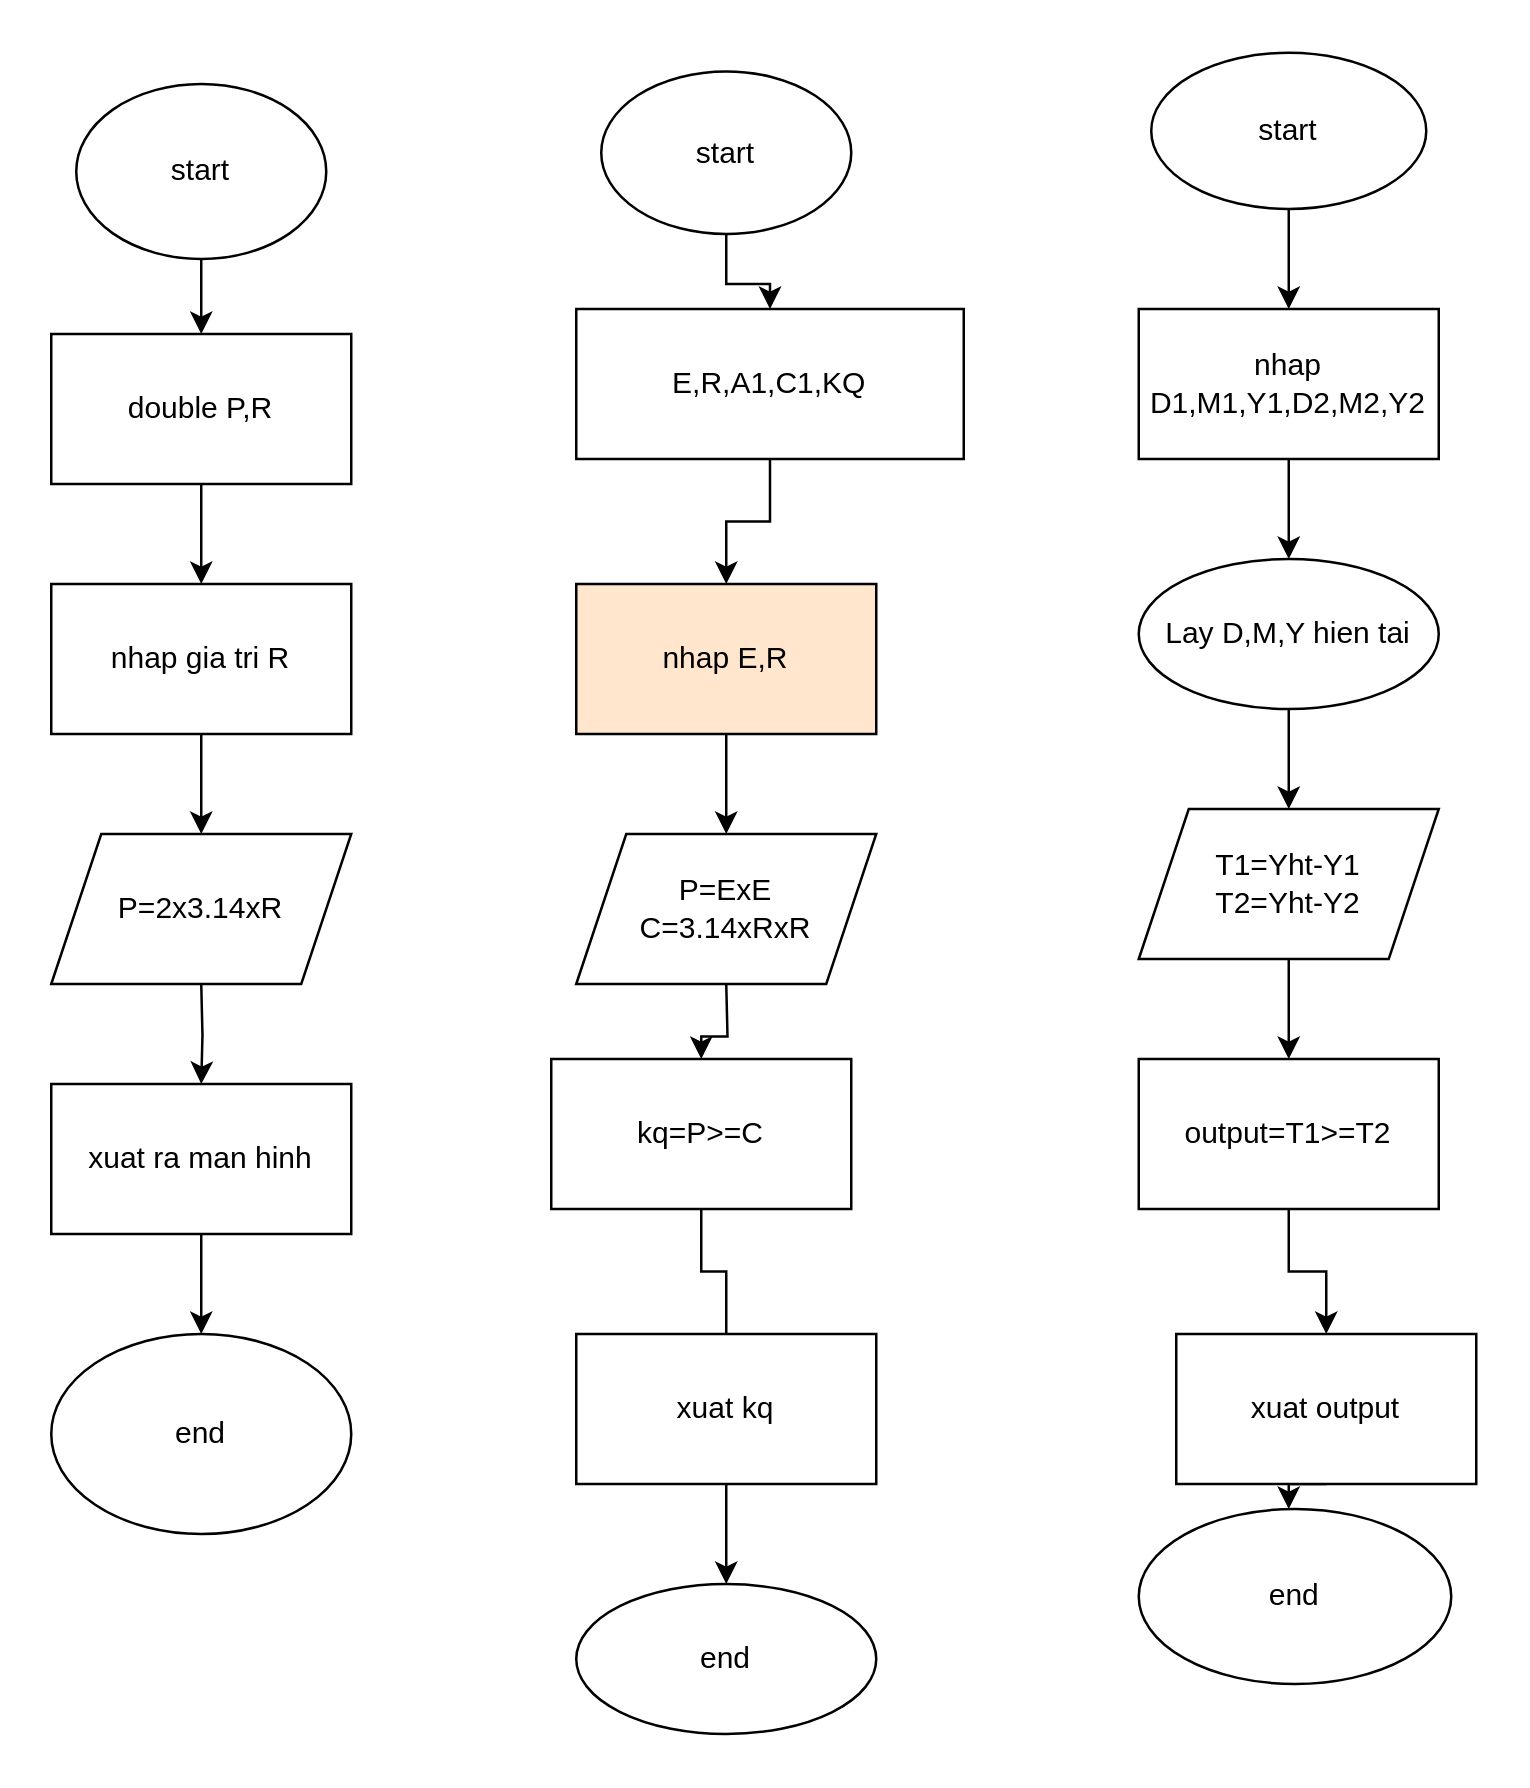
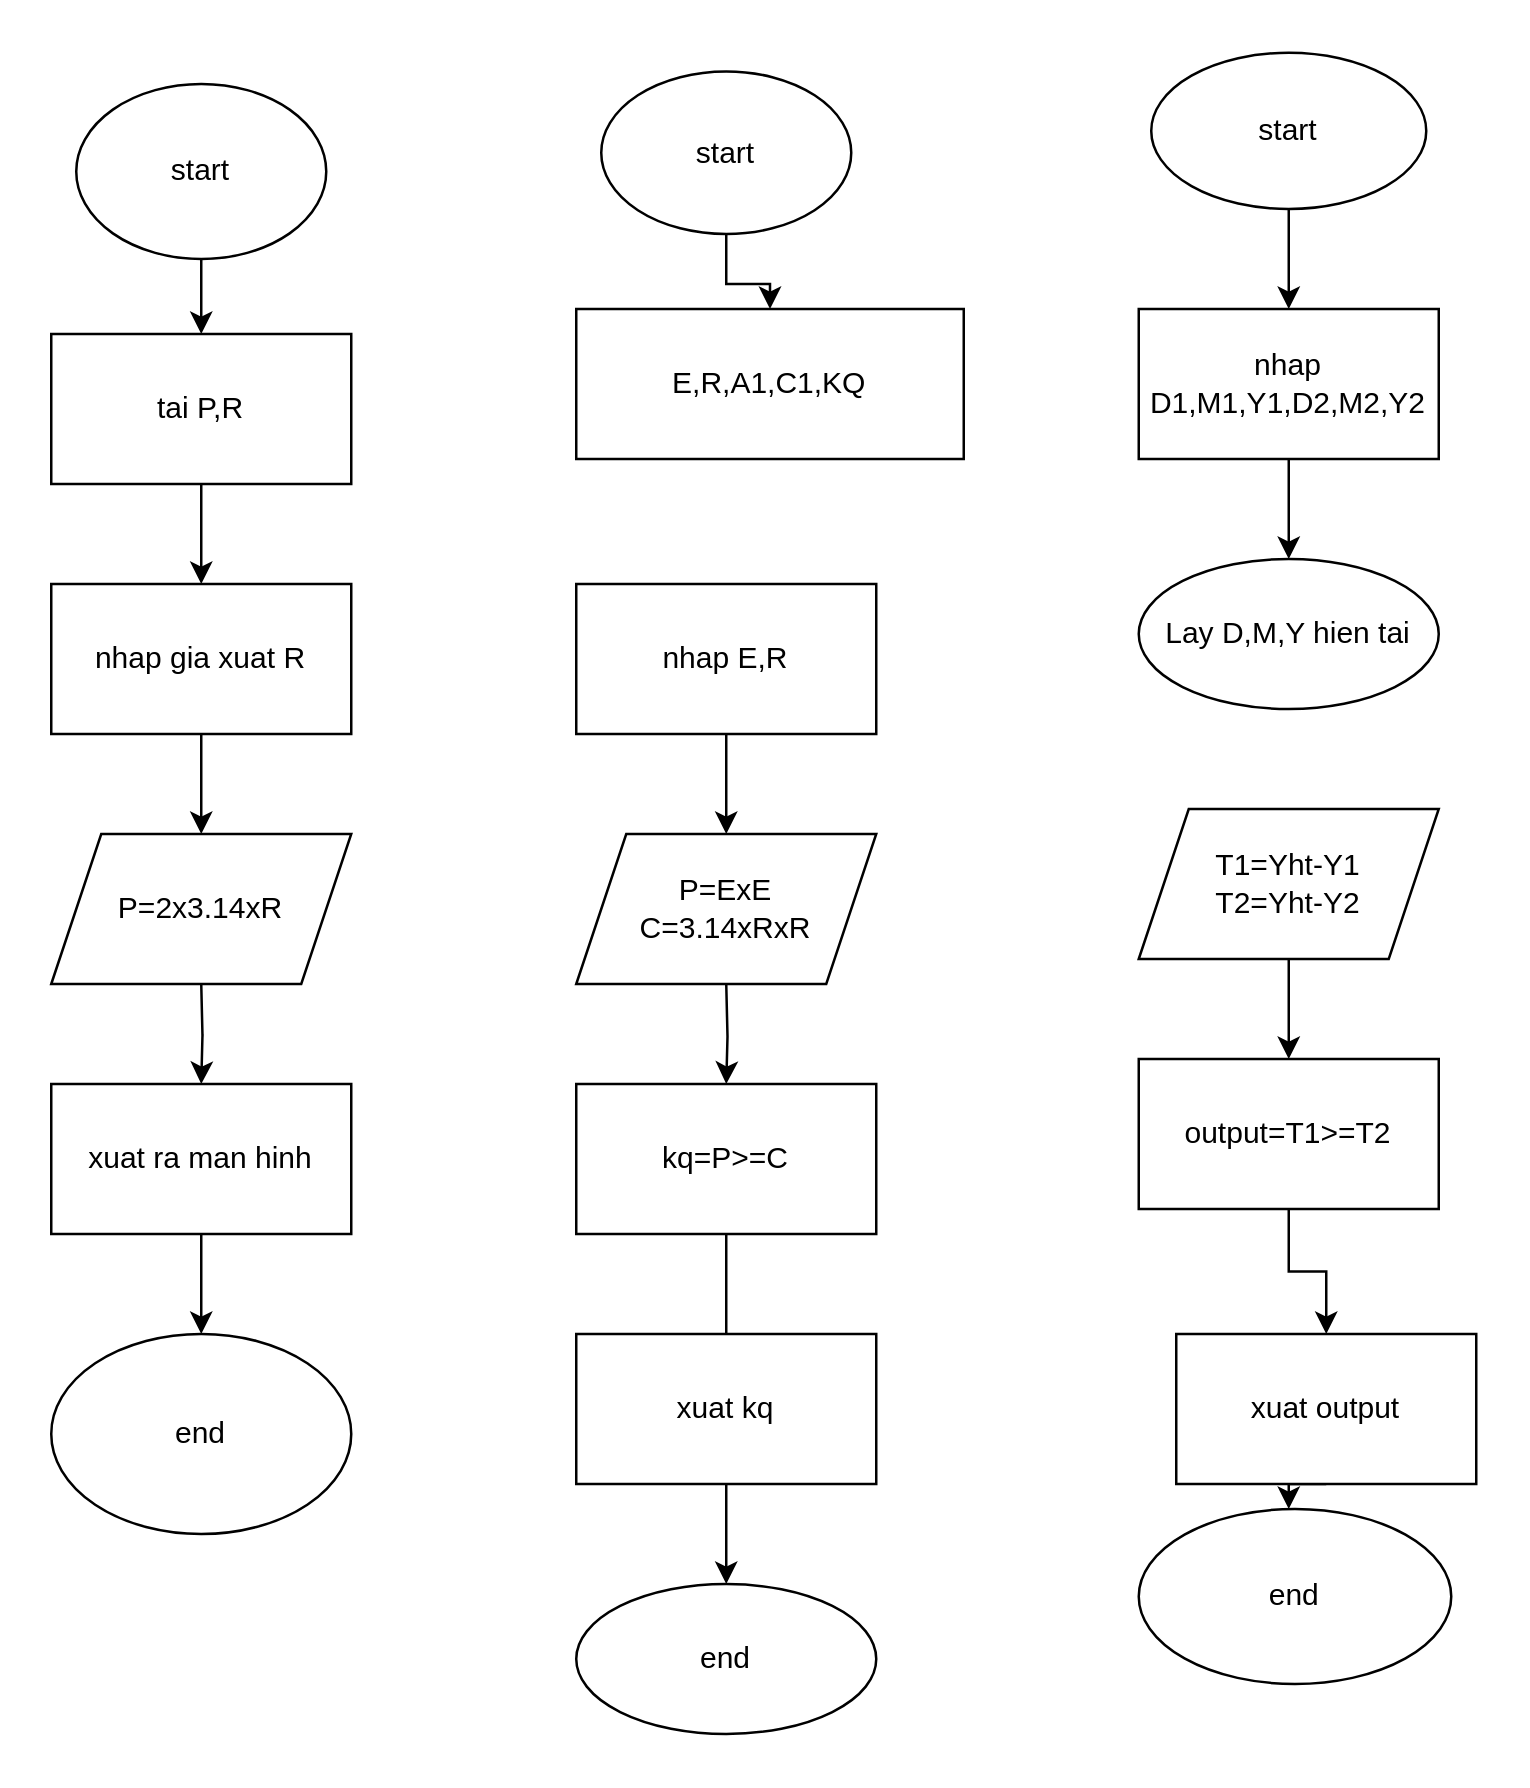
  <mxCell id="0" />
  <mxCell id="1" parent="0" />
  <mxCell id="2" style="edgeStyle=orthogonalEdgeStyle;rounded=0;orthogonalLoop=1;jettySize=auto;html=1;exitX=0.5;exitY=1;exitDx=0;exitDy=0;" edge="1" parent="1" source="3"><mxGeometry relative="1" as="geometry"><mxPoint x="80" y="133" as="targetPoint" /></mxGeometry></mxCell>
  <mxCell id="3" value="start" style="ellipse;whiteSpace=wrap;html=1;" vertex="1" parent="1"><mxGeometry x="30" y="33" width="100" height="70" as="geometry" /></mxCell>
  <mxCell id="4" style="edgeStyle=orthogonalEdgeStyle;rounded=0;orthogonalLoop=1;jettySize=auto;html=1;exitX=0.5;exitY=1;exitDx=0;exitDy=0;" edge="1" parent="1" source="5"><mxGeometry relative="1" as="geometry"><mxPoint x="80" y="233" as="targetPoint" /></mxGeometry></mxCell>
- <mxCell id="5" value="double P,R" style="rounded=0;whiteSpace=wrap;html=1;" vertex="1" parent="1"><mxGeometry x="20" y="133" width="120" height="60" as="geometry" /></mxCell>
+ <mxCell id="5" value="tai P,R" style="rounded=0;whiteSpace=wrap;html=1;" vertex="1" parent="1"><mxGeometry x="20" y="133" width="120" height="60" as="geometry" /></mxCell>
  <mxCell id="6" style="edgeStyle=orthogonalEdgeStyle;rounded=0;orthogonalLoop=1;jettySize=auto;html=1;exitX=0.5;exitY=1;exitDx=0;exitDy=0;" edge="1" parent="1" source="7"><mxGeometry relative="1" as="geometry"><mxPoint x="80" y="333" as="targetPoint" /></mxGeometry></mxCell>
- <mxCell id="7" value="nhap gia tri R" style="rounded=0;whiteSpace=wrap;html=1;" vertex="1" parent="1"><mxGeometry x="20" y="233" width="120" height="60" as="geometry" /></mxCell>
+ <mxCell id="7" value="nhap gia xuat R" style="rounded=0;whiteSpace=wrap;html=1;" vertex="1" parent="1"><mxGeometry x="20" y="233" width="120" height="60" as="geometry" /></mxCell>
  <mxCell id="8" style="edgeStyle=orthogonalEdgeStyle;rounded=0;orthogonalLoop=1;jettySize=auto;html=1;exitX=0.5;exitY=1;exitDx=0;exitDy=0;" edge="1" parent="1"><mxGeometry relative="1" as="geometry"><mxPoint x="80" y="433" as="targetPoint" /><mxPoint x="80" y="393" as="sourcePoint" /></mxGeometry></mxCell>
  <mxCell id="9" style="edgeStyle=orthogonalEdgeStyle;rounded=0;orthogonalLoop=1;jettySize=auto;html=1;exitX=0.5;exitY=1;exitDx=0;exitDy=0;" edge="1" parent="1" source="10"><mxGeometry relative="1" as="geometry"><mxPoint x="80" y="533" as="targetPoint" /></mxGeometry></mxCell>
  <mxCell id="10" value="xuat ra man hinh" style="rounded=0;whiteSpace=wrap;html=1;" vertex="1" parent="1"><mxGeometry x="20" y="433" width="120" height="60" as="geometry" /></mxCell>
  <mxCell id="11" value="end" style="ellipse;whiteSpace=wrap;html=1;" vertex="1" parent="1"><mxGeometry x="20" y="533" width="120" height="80" as="geometry" /></mxCell>
  <mxCell id="12" style="edgeStyle=orthogonalEdgeStyle;rounded=0;orthogonalLoop=1;jettySize=auto;html=1;exitX=0.5;exitY=1;exitDx=0;exitDy=0;" edge="1" parent="1" source="13" target="15"><mxGeometry relative="1" as="geometry"><mxPoint x="290" y="123" as="targetPoint" /></mxGeometry></mxCell>
  <mxCell id="13" value="start" style="ellipse;whiteSpace=wrap;html=1;" vertex="1" parent="1"><mxGeometry x="240" y="28" width="100" height="65" as="geometry" /></mxCell>
- <mxCell id="14" style="edgeStyle=orthogonalEdgeStyle;rounded=0;orthogonalLoop=1;jettySize=auto;html=1;exitX=0.5;exitY=1;exitDx=0;exitDy=0;" edge="1" parent="1" source="15" target="17"><mxGeometry relative="1" as="geometry"><mxPoint x="290" y="223" as="targetPoint" /></mxGeometry></mxCell>
  <mxCell id="15" value="E,R,A1,C1,KQ" style="rounded=0;whiteSpace=wrap;html=1;" vertex="1" parent="1"><mxGeometry x="230" y="123" width="155" height="60" as="geometry" /></mxCell>
  <mxCell id="16" style="edgeStyle=orthogonalEdgeStyle;rounded=0;orthogonalLoop=1;jettySize=auto;html=1;exitX=0.5;exitY=1;exitDx=0;exitDy=0;" edge="1" parent="1" source="17"><mxGeometry relative="1" as="geometry"><mxPoint x="290" y="333" as="targetPoint" /></mxGeometry></mxCell>
- <mxCell id="17" value="nhap E,R" style="rounded=0;whiteSpace=wrap;html=1;fillColor=#ffe6cc;" vertex="1" parent="1"><mxGeometry x="230" y="233" width="120" height="60" as="geometry" /></mxCell>
+ <mxCell id="17" value="nhap E,R" style="rounded=0;whiteSpace=wrap;html=1;" vertex="1" parent="1"><mxGeometry x="230" y="233" width="120" height="60" as="geometry" /></mxCell>
  <mxCell id="18" style="edgeStyle=orthogonalEdgeStyle;rounded=0;orthogonalLoop=1;jettySize=auto;html=1;exitX=0.5;exitY=1;exitDx=0;exitDy=0;" edge="1" parent="1" target="20"><mxGeometry relative="1" as="geometry"><mxPoint x="290" y="423" as="targetPoint" /><mxPoint x="290" y="393" as="sourcePoint" /></mxGeometry></mxCell>
  <mxCell id="19" style="edgeStyle=orthogonalEdgeStyle;rounded=0;orthogonalLoop=1;jettySize=auto;html=1;exitX=0.5;exitY=1;exitDx=0;exitDy=0;endArrow=none;" edge="1" parent="1" source="20" target="22"><mxGeometry relative="1" as="geometry"><mxPoint x="290" y="533" as="targetPoint" /></mxGeometry></mxCell>
- <mxCell id="20" value="kq=P&amp;gt;=C" style="rounded=0;whiteSpace=wrap;html=1;" vertex="1" parent="1"><mxGeometry x="220" y="423" width="120" height="60" as="geometry" /></mxCell>
+ <mxCell id="20" value="kq=P&amp;gt;=C" style="rounded=0;whiteSpace=wrap;html=1;" vertex="1" parent="1"><mxGeometry x="230" y="433" width="120" height="60" as="geometry" /></mxCell>
  <mxCell id="21" style="edgeStyle=orthogonalEdgeStyle;rounded=0;orthogonalLoop=1;jettySize=auto;html=1;exitX=0.5;exitY=1;exitDx=0;exitDy=0;" edge="1" parent="1" source="22" target="23"><mxGeometry relative="1" as="geometry"><mxPoint x="290" y="623" as="targetPoint" /></mxGeometry></mxCell>
  <mxCell id="22" value="xuat kq" style="rounded=0;whiteSpace=wrap;html=1;" vertex="1" parent="1"><mxGeometry x="230" y="533" width="120" height="60" as="geometry" /></mxCell>
  <mxCell id="23" value="end" style="ellipse;whiteSpace=wrap;html=1;" vertex="1" parent="1"><mxGeometry x="230" y="633" width="120" height="60" as="geometry" /></mxCell>
  <mxCell id="24" style="edgeStyle=orthogonalEdgeStyle;rounded=0;orthogonalLoop=1;jettySize=auto;html=1;exitX=0.5;exitY=1;exitDx=0;exitDy=0;" edge="1" parent="1" source="25" target="27"><mxGeometry relative="1" as="geometry"><mxPoint x="515" y="113" as="targetPoint" /></mxGeometry></mxCell>
  <mxCell id="25" value="start" style="ellipse;whiteSpace=wrap;html=1;" vertex="1" parent="1"><mxGeometry x="460" y="20.5" width="110" height="62.5" as="geometry" /></mxCell>
  <mxCell id="26" style="edgeStyle=orthogonalEdgeStyle;rounded=0;orthogonalLoop=1;jettySize=auto;html=1;exitX=0.5;exitY=1;exitDx=0;exitDy=0;" edge="1" parent="1" source="27" target="31"><mxGeometry relative="1" as="geometry"><mxPoint x="515" y="223" as="targetPoint" /></mxGeometry></mxCell>
  <mxCell id="27" value="nhap D1,M1,Y1,D2,M2,Y2" style="rounded=0;whiteSpace=wrap;html=1;" vertex="1" parent="1"><mxGeometry x="455" y="123" width="120" height="60" as="geometry" /></mxCell>
  <mxCell id="28" value="P=2x3.14xR" style="shape=parallelogram;perimeter=parallelogramPerimeter;whiteSpace=wrap;html=1;fixedSize=1;" vertex="1" parent="1"><mxGeometry x="20" y="333" width="120" height="60" as="geometry" /></mxCell>
  <mxCell id="29" value="P=ExE&lt;div&gt;C=3.14xRxR&lt;/div&gt;" style="shape=parallelogram;perimeter=parallelogramPerimeter;whiteSpace=wrap;html=1;fixedSize=1;" vertex="1" parent="1"><mxGeometry x="230" y="333" width="120" height="60" as="geometry" /></mxCell>
- <mxCell id="30" style="edgeStyle=orthogonalEdgeStyle;rounded=0;orthogonalLoop=1;jettySize=auto;html=1;exitX=0.5;exitY=1;exitDx=0;exitDy=0;" edge="1" parent="1" source="31" target="33"><mxGeometry relative="1" as="geometry"><mxPoint x="515" y="323" as="targetPoint" /></mxGeometry></mxCell>
  <mxCell id="31" value="Lay D,M,Y hien tai" style="ellipse;whiteSpace=wrap;html=1;" vertex="1" parent="1"><mxGeometry x="455" y="223" width="120" height="60" as="geometry" /></mxCell>
  <mxCell id="32" style="edgeStyle=orthogonalEdgeStyle;rounded=0;orthogonalLoop=1;jettySize=auto;html=1;exitX=0.5;exitY=1;exitDx=0;exitDy=0;" edge="1" parent="1" source="33" target="35"><mxGeometry relative="1" as="geometry"><mxPoint x="515" y="413" as="targetPoint" /></mxGeometry></mxCell>
  <mxCell id="33" value="T1=Yht-Y1&lt;div&gt;T2=Yht-Y2&lt;/div&gt;" style="shape=parallelogram;perimeter=parallelogramPerimeter;whiteSpace=wrap;html=1;fixedSize=1;" vertex="1" parent="1"><mxGeometry x="455" y="323" width="120" height="60" as="geometry" /></mxCell>
  <mxCell id="34" style="edgeStyle=orthogonalEdgeStyle;rounded=0;orthogonalLoop=1;jettySize=auto;html=1;exitX=0.5;exitY=1;exitDx=0;exitDy=0;" edge="1" parent="1" source="35" target="37"><mxGeometry relative="1" as="geometry"><mxPoint x="515" y="523" as="targetPoint" /></mxGeometry></mxCell>
  <mxCell id="35" value="output=T1&amp;gt;=T2" style="rounded=0;whiteSpace=wrap;html=1;" vertex="1" parent="1"><mxGeometry x="455" y="423" width="120" height="60" as="geometry" /></mxCell>
  <mxCell id="36" style="edgeStyle=orthogonalEdgeStyle;rounded=0;orthogonalLoop=1;jettySize=auto;html=1;exitX=0.5;exitY=1;exitDx=0;exitDy=0;" edge="1" parent="1" source="37"><mxGeometry relative="1" as="geometry"><mxPoint x="515" y="603" as="targetPoint" /></mxGeometry></mxCell>
  <mxCell id="37" value="xuat output" style="rounded=0;whiteSpace=wrap;html=1;" vertex="1" parent="1"><mxGeometry x="470" y="533" width="120" height="60" as="geometry" /></mxCell>
  <mxCell id="38" value="end" style="ellipse;whiteSpace=wrap;html=1;" vertex="1" parent="1"><mxGeometry x="455" y="603" width="125" height="70" as="geometry" /></mxCell>
